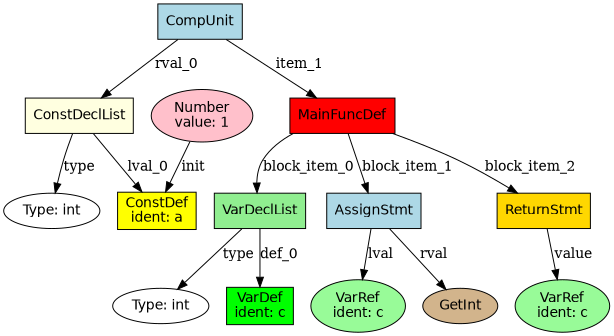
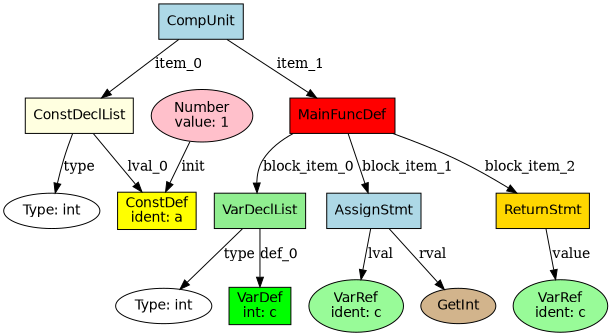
  digraph {
    node [fillcolor=lightblue fontname=Helvetica shape=box style=filled]
    n1 [label=CompUnit]
    n2 [fillcolor=lightyellow label=ConstDeclList]
    n3 [fillcolor=red label=MainFuncDef]
    n4 [fillcolor=white label="Type: int" shape=ellipse]
    n5 [fillcolor=yellow label="ConstDef\nident: a"]
    n6 [fillcolor=lightgreen label=VarDeclList]
    n7 [label=AssignStmt]
    n8 [fillcolor=gold label=ReturnStmt]
    n9 [fillcolor=pink label="Number\nvalue: 1" shape=ellipse]
    n10 [fillcolor=white label="Type: int" shape=ellipse]
-   n11 [fillcolor=green label="VarDef\nident: c"]
+   n11 [fillcolor=green label="VarDef\nint: c"]
    n12 [fillcolor=palegreen label="VarRef\nident: c" shape=ellipse]
    n13 [fillcolor=tan label=GetInt shape=ellipse]
    n14 [fillcolor=palegreen label="VarRef\nident: c" shape=ellipse]
-   n1 -> n2 [label=rval_0]
+   n1 -> n2 [label=item_0]
    n1 -> n3 [label=item_1]
    n2 -> n4 [label=type]
    n2 -> n5 [label=lval_0]
    n3 -> n6 [label=block_item_0]
    n3 -> n7 [label=block_item_1]
    n3 -> n8 [label=block_item_2]
    n6 -> n10 [label=type]
    n6 -> n11 [label=def_0]
    n7 -> n12 [label=lval]
    n7 -> n13 [label=rval]
    n8 -> n14 [label=value]
    n9 -> n5 [label=init]
  }
